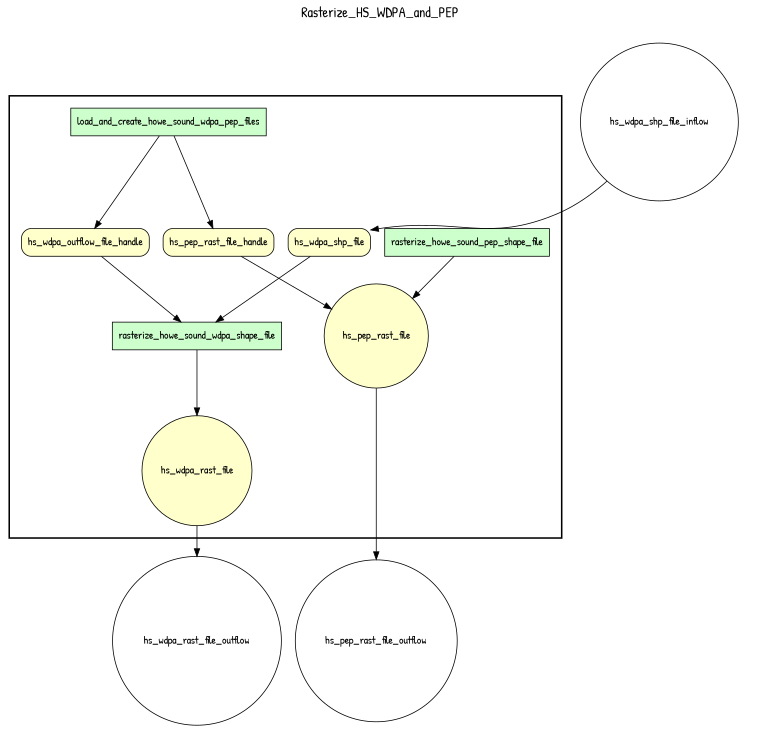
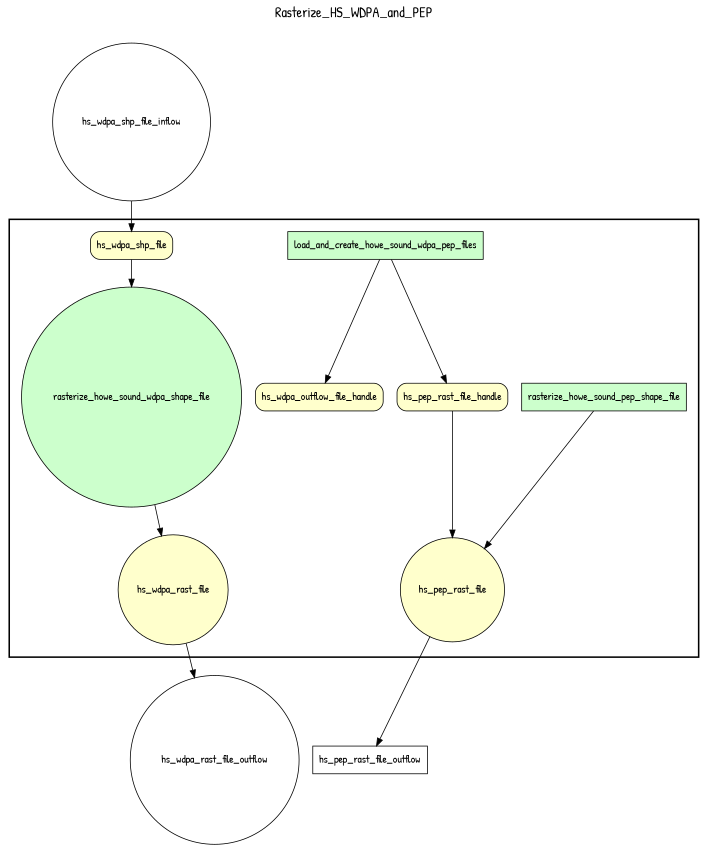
  digraph {
    fontname="Patrick Hand"
    fontsize=18
    label=Rasterize_HS_WDPA_and_PEP
    labelloc=t
    rankdir=TB
    node [fillcolor="#FFFFCC" fontname="Patrick Hand" peripheries=1 shape=box style="rounded,filled"]
    edge [fontname="Patrick Hand"]
    rasterize_howe_sound_pep_shape_file [fillcolor="#CCFFCC" style=filled]
    load_and_create_howe_sound_wdpa_pep_files [fillcolor="#CCFFCC" style=filled]
-   rasterize_howe_sound_wdpa_shape_file [fillcolor="#CCFFCC" style=filled]
+   rasterize_howe_sound_wdpa_shape_file [fillcolor="#CCFFCC" shape=circle style=filled]
    hs_wdpa_shp_file
    n5 [label=hs_wdpa_outflow_file_handle]
    hs_pep_rast_file_handle
    hs_wdpa_rast_file [shape=circle]
    hs_pep_rast_file [shape=circle]
    hs_wdpa_shp_file_inflow [fillcolor="#FFFFFF" shape=circle width=0.2 style=""]
-   hs_pep_rast_file_outflow [fillcolor="#FFFFFF" shape=circle width=0.2 style=""]
+   hs_pep_rast_file_outflow [fillcolor="#FFFFFF" width=0.2 style=""]
    hs_wdpa_rast_file_outflow [fillcolor="#FFFFFF" shape=circle width=0.2 style=""]
    subgraph cluster_1 {
      color=black
      label=""
      penwidth=2
      subgraph cluster_2 {
        color=white
        label=""
        penwidth=2
        rasterize_howe_sound_pep_shape_file
        load_and_create_howe_sound_wdpa_pep_files
        rasterize_howe_sound_wdpa_shape_file
        hs_wdpa_shp_file
        n5
        hs_pep_rast_file_handle
        hs_wdpa_rast_file
        hs_pep_rast_file
      }
    }
    subgraph cluster_3 {
      color=white
      label=""
      penwidth=2
      subgraph cluster_4 {
        color=white
        label=""
        penwidth=2
        hs_wdpa_shp_file_inflow
      }
    }
    subgraph cluster_5 {
      color=white
      label=""
      penwidth=2
      subgraph cluster_6 {
        color=white
        label=""
        penwidth=2
        hs_pep_rast_file_outflow
        hs_wdpa_rast_file_outflow
      }
    }
    rasterize_howe_sound_pep_shape_file -> hs_pep_rast_file
    load_and_create_howe_sound_wdpa_pep_files -> n5
    load_and_create_howe_sound_wdpa_pep_files -> hs_pep_rast_file_handle
    rasterize_howe_sound_wdpa_shape_file -> hs_wdpa_rast_file
    hs_wdpa_shp_file -> rasterize_howe_sound_wdpa_shape_file
-   n5 -> rasterize_howe_sound_wdpa_shape_file
    hs_pep_rast_file_handle -> hs_pep_rast_file
    hs_wdpa_rast_file -> hs_wdpa_rast_file_outflow
    hs_pep_rast_file -> hs_pep_rast_file_outflow
    hs_wdpa_shp_file_inflow -> hs_wdpa_shp_file
  }
